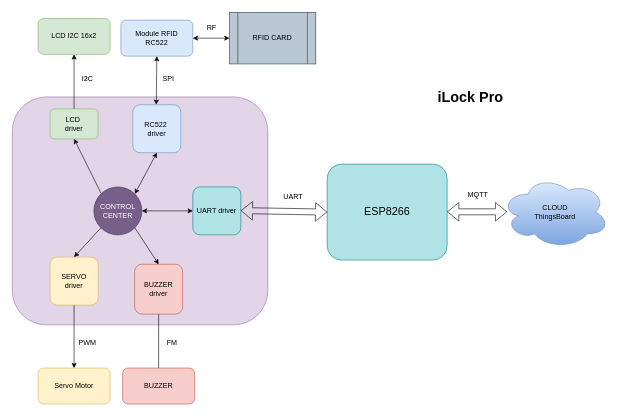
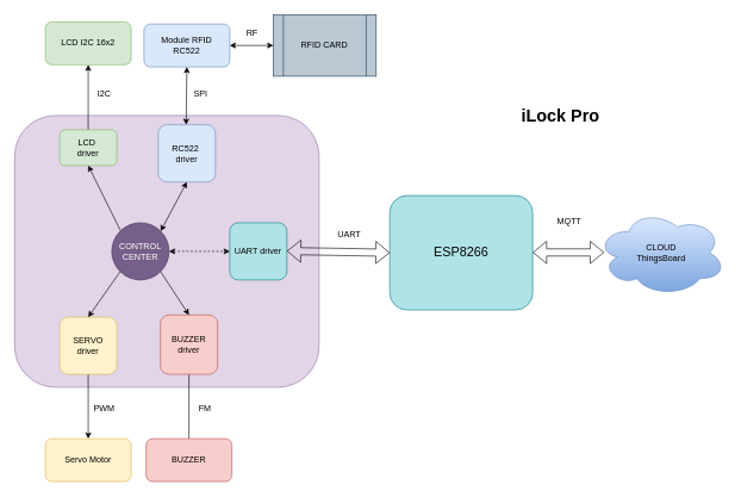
  <mxCell id="0" />
  <mxCell id="1" parent="0" />
  <mxCell id="2" value="" style="rounded=1;whiteSpace=wrap;html=1;fillColor=#e1d5e7;strokeColor=#9673a6;" parent="1" vertex="1"><mxGeometry x="20" y="161" width="426" height="380" as="geometry" /></mxCell>
  <mxCell id="3" value="" style="edgeStyle=orthogonalEdgeStyle;rounded=0;orthogonalLoop=1;jettySize=auto;html=1;" parent="1" source="4" target="5" edge="1"><mxGeometry relative="1" as="geometry" /></mxCell>
  <mxCell id="4" value="LCD&amp;nbsp;&lt;div&gt;driver&lt;/div&gt;" style="rounded=1;whiteSpace=wrap;html=1;fillColor=#d5e8d4;strokeColor=#82b366;" parent="1" vertex="1"><mxGeometry x="83" y="181" width="80" height="50" as="geometry" /></mxCell>
  <mxCell id="5" value="LCD I2C&amp;nbsp;&lt;span style=&quot;background-color: transparent; color: light-dark(rgb(0, 0, 0), rgb(255, 255, 255));&quot;&gt;16x2&lt;/span&gt;" style="rounded=1;whiteSpace=wrap;html=1;fillColor=#d5e8d4;strokeColor=#82b366;" parent="1" vertex="1"><mxGeometry x="63" y="30" width="120" height="60" as="geometry" /></mxCell>
  <mxCell id="6" value="UART driver" style="rounded=1;whiteSpace=wrap;html=1;fillColor=#b0e3e6;strokeColor=#0e8088;" parent="1" vertex="1"><mxGeometry x="321" y="311" width="80" height="80" as="geometry" /></mxCell>
  <mxCell id="7" value="&lt;font style=&quot;font-size: 18px;&quot;&gt;ESP8266&lt;/font&gt;" style="rounded=1;whiteSpace=wrap;html=1;fillColor=#b0e3e6;strokeColor=#0e8088;" parent="1" vertex="1"><mxGeometry x="545" y="273" width="200" height="160" as="geometry" /></mxCell>
  <mxCell id="8" value="CLOUD&lt;div&gt;ThingsBoard&lt;/div&gt;" style="ellipse;shape=cloud;whiteSpace=wrap;html=1;fillColor=#dae8fc;gradientColor=#7ea6e0;strokeColor=#6c8ebf;" parent="1" vertex="1"><mxGeometry x="835" y="293" width="180" height="120" as="geometry" /></mxCell>
  <mxCell id="9" value="RC522&amp;nbsp;&lt;div&gt;driver&lt;/div&gt;" style="rounded=1;whiteSpace=wrap;html=1;fillColor=#dae8fc;strokeColor=#6c8ebf;" parent="1" vertex="1"><mxGeometry x="221" y="174" width="80" height="80" as="geometry" /></mxCell>
  <mxCell id="10" value="Module RFID&lt;div&gt;RC522&lt;/div&gt;" style="rounded=1;whiteSpace=wrap;html=1;fillColor=#dae8fc;strokeColor=#6c8ebf;" parent="1" vertex="1"><mxGeometry x="201" y="33" width="120" height="60" as="geometry" /></mxCell>
  <mxCell id="11" value="" style="edgeStyle=orthogonalEdgeStyle;rounded=0;orthogonalLoop=1;jettySize=auto;html=1;" parent="1" source="12" target="13" edge="1"><mxGeometry relative="1" as="geometry" /></mxCell>
- <mxCell id="12" value="SERVO&lt;div&gt;driver&lt;/div&gt;" style="rounded=1;whiteSpace=wrap;html=1;fillColor=#fff2cc;strokeColor=#d6b656;" parent="1" vertex="1"><mxGeometry x="83" y="428" width="80" height="80" as="geometry" /></mxCell>
+ <mxCell id="12" value="SERVO&lt;div&gt;driver&lt;/div&gt;" style="rounded=1;whiteSpace=wrap;html=1;fillColor=#fff2cc;strokeColor=#d6b656;" parent="1" vertex="1"><mxGeometry x="83" y="443" width="80" height="80" as="geometry" /></mxCell>
  <mxCell id="13" value="Servo Motor" style="rounded=1;whiteSpace=wrap;html=1;fillColor=#fff2cc;strokeColor=#d6b656;" parent="1" vertex="1"><mxGeometry x="63" y="613" width="120" height="60" as="geometry" /></mxCell>
  <mxCell id="14" value="" style="edgeStyle=orthogonalEdgeStyle;rounded=0;orthogonalLoop=1;jettySize=auto;html=1;endArrow=none;" parent="1" source="15" target="16" edge="1"><mxGeometry relative="1" as="geometry" /></mxCell>
  <mxCell id="15" value="BUZZER driver" style="rounded=1;whiteSpace=wrap;html=1;fillColor=#f8cecc;strokeColor=#b85450;" parent="1" vertex="1"><mxGeometry x="224" y="440" width="80" height="83" as="geometry" /></mxCell>
  <mxCell id="16" value="BUZZER" style="rounded=1;whiteSpace=wrap;html=1;fillColor=#f8cecc;strokeColor=#b85450;" parent="1" vertex="1"><mxGeometry x="204" y="613" width="120" height="60" as="geometry" /></mxCell>
  <mxCell id="17" value="" style="shape=flexArrow;endArrow=classic;startArrow=classic;html=1;rounded=0;entryX=0;entryY=0.5;entryDx=0;entryDy=0;" parent="1" target="7" edge="1"><mxGeometry width="100" height="100" relative="1" as="geometry"><mxPoint x="401" y="350.5" as="sourcePoint" /><mxPoint x="501" y="350.5" as="targetPoint" /></mxGeometry></mxCell>
  <mxCell id="18" value="" style="shape=flexArrow;endArrow=classic;startArrow=classic;html=1;rounded=0;" parent="1" edge="1"><mxGeometry width="100" height="100" relative="1" as="geometry"><mxPoint x="745" y="352.5" as="sourcePoint" /><mxPoint x="845" y="352.5" as="targetPoint" /></mxGeometry></mxCell>
  <mxCell id="19" value="&lt;span style=&quot;font-size: 24px;&quot;&gt;&lt;b&gt;iLock Pro&lt;/b&gt;&lt;/span&gt;" style="text;html=1;align=center;verticalAlign=middle;whiteSpace=wrap;rounded=0;" parent="1" vertex="1"><mxGeometry x="624" y="132" width="320" height="60" as="geometry" /></mxCell>
  <mxCell id="20" value="" style="endArrow=classic;startArrow=classic;html=1;rounded=0;entryX=0.5;entryY=1;entryDx=0;entryDy=0;" parent="1" target="10" edge="1"><mxGeometry width="50" height="50" relative="1" as="geometry"><mxPoint x="260" y="174" as="sourcePoint" /><mxPoint x="310" y="124" as="targetPoint" /></mxGeometry></mxCell>
  <mxCell id="21" value="CONTROL&lt;div&gt;CENTER&lt;/div&gt;" style="ellipse;whiteSpace=wrap;html=1;aspect=fixed;fillColor=#76608a;strokeColor=#432D57;fontColor=#ffffff;" parent="1" vertex="1"><mxGeometry x="156" y="311" width="80" height="80" as="geometry" /></mxCell>
  <mxCell id="22" value="I2C" style="text;html=1;align=center;verticalAlign=middle;resizable=0;points=[];autosize=1;strokeColor=none;fillColor=none;" parent="1" vertex="1"><mxGeometry x="126" y="118" width="37" height="26" as="geometry" /></mxCell>
  <mxCell id="23" value="SPI&lt;span style=&quot;color: rgba(0, 0, 0, 0); font-family: monospace; font-size: 0px; text-align: start;&quot;&gt;%3CmxGraphModel%3E%3Croot%3E%3CmxCell%20id%3D%220%22%2F%3E%3CmxCell%20id%3D%221%22%20parent%3D%220%22%2F%3E%3CmxCell%20id%3D%222%22%20value%3D%22I2C%22%20style%3D%22text%3Bhtml%3D1%3Balign%3Dcenter%3BverticalAlign%3Dmiddle%3Bresizable%3D0%3Bpoints%3D%5B%5D%3Bautosize%3D1%3BstrokeColor%3Dnone%3BfillColor%3Dnone%3B%22%20vertex%3D%221%22%20parent%3D%221%22%3E%3CmxGeometry%20x%3D%22344%22%20y%3D%22318%22%20width%3D%2237%22%20height%3D%2226%22%20as%3D%22geometry%22%2F%3E%3C%2FmxCell%3E%3C%2Froot%3E%3C%2FmxGraphModel%3E&lt;/span&gt;" style="text;html=1;align=center;verticalAlign=middle;resizable=0;points=[];autosize=1;strokeColor=none;fillColor=none;" parent="1" vertex="1"><mxGeometry x="261" y="118" width="37" height="26" as="geometry" /></mxCell>
  <mxCell id="24" value="PWM" style="text;html=1;align=center;verticalAlign=middle;resizable=0;points=[];autosize=1;strokeColor=none;fillColor=none;" parent="1" vertex="1"><mxGeometry x="121" y="558" width="47" height="26" as="geometry" /></mxCell>
  <mxCell id="25" value="FM" style="text;html=1;align=center;verticalAlign=middle;resizable=0;points=[];autosize=1;strokeColor=none;fillColor=none;" parent="1" vertex="1"><mxGeometry x="268" y="558" width="35" height="26" as="geometry" /></mxCell>
  <mxCell id="26" value="UART" style="text;html=1;align=center;verticalAlign=middle;resizable=0;points=[];autosize=1;strokeColor=none;fillColor=none;" parent="1" vertex="1"><mxGeometry x="463" y="315" width="50" height="26" as="geometry" /></mxCell>
- <mxCell id="27" value="MQTT" style="text;html=1;align=center;verticalAlign=middle;resizable=0;points=[];autosize=1;strokeColor=none;fillColor=none;" parent="1" vertex="1"><mxGeometry x="770" y="311" width="52" height="26" as="geometry" /></mxCell>
+ <mxCell id="27" value="MQTT" style="text;html=1;align=center;verticalAlign=middle;resizable=0;points=[];autosize=1;strokeColor=none;fillColor=none;" parent="1" vertex="1"><mxGeometry x="770" y="296" width="52" height="26" as="geometry" /></mxCell>
  <mxCell id="28" value="RFID CARD" style="shape=process;whiteSpace=wrap;html=1;backgroundOutline=1;fillColor=#bac8d3;strokeColor=#23445d;rounded=0;glass=0;shadow=0;" parent="1" vertex="1"><mxGeometry x="382" y="20" width="144" height="86" as="geometry" /></mxCell>
  <mxCell id="29" value="" style="endArrow=classic;startArrow=classic;html=1;rounded=0;exitX=1;exitY=0.5;exitDx=0;exitDy=0;entryX=0;entryY=0.5;entryDx=0;entryDy=0;" parent="1" source="10" target="28" edge="1"><mxGeometry width="50" height="50" relative="1" as="geometry"><mxPoint x="527" y="335" as="sourcePoint" /><mxPoint x="577" y="285" as="targetPoint" /></mxGeometry></mxCell>
  <mxCell id="30" value="RF" style="text;html=1;align=center;verticalAlign=middle;resizable=0;points=[];autosize=1;strokeColor=none;fillColor=none;" parent="1" vertex="1"><mxGeometry x="335" y="33" width="34" height="26" as="geometry" /></mxCell>
  <mxCell id="31" value="" style="endArrow=classic;html=1;rounded=0;entryX=0.5;entryY=1;entryDx=0;entryDy=0;" parent="1" target="4" edge="1"><mxGeometry width="50" height="50" relative="1" as="geometry"><mxPoint x="168" y="321.71" as="sourcePoint" /><mxPoint x="87" y="326.298" as="targetPoint" /></mxGeometry></mxCell>
  <mxCell id="32" value="" style="endArrow=classic;html=1;rounded=0;exitX=0;exitY=1;exitDx=0;exitDy=0;entryX=0.5;entryY=0;entryDx=0;entryDy=0;" parent="1" source="21" target="12" edge="1"><mxGeometry width="50" height="50" relative="1" as="geometry"><mxPoint x="527" y="335" as="sourcePoint" /><mxPoint x="577" y="285" as="targetPoint" /></mxGeometry></mxCell>
  <mxCell id="33" value="" style="endArrow=classic;html=1;rounded=0;exitX=1;exitY=1;exitDx=0;exitDy=0;entryX=0.5;entryY=0;entryDx=0;entryDy=0;" parent="1" source="21" target="15" edge="1"><mxGeometry width="50" height="50" relative="1" as="geometry"><mxPoint x="527" y="335" as="sourcePoint" /><mxPoint x="577" y="285" as="targetPoint" /></mxGeometry></mxCell>
  <mxCell id="34" value="" style="endArrow=classic;startArrow=classic;html=1;rounded=0;exitX=1;exitY=0;exitDx=0;exitDy=0;entryX=0.5;entryY=1;entryDx=0;entryDy=0;" parent="1" source="21" target="9" edge="1"><mxGeometry width="50" height="50" relative="1" as="geometry"><mxPoint x="527" y="335" as="sourcePoint" /><mxPoint x="577" y="285" as="targetPoint" /></mxGeometry></mxCell>
- <mxCell id="35" value="" style="endArrow=classic;startArrow=classic;html=1;rounded=0;exitX=1;exitY=0.5;exitDx=0;exitDy=0;entryX=0;entryY=0.5;entryDx=0;entryDy=0;" parent="1" source="21" target="6" edge="1"><mxGeometry width="50" height="50" relative="1" as="geometry"><mxPoint x="527" y="335" as="sourcePoint" /><mxPoint x="577" y="285" as="targetPoint" /></mxGeometry></mxCell>
+ <mxCell id="35" value="" style="endArrow=classic;startArrow=classic;html=1;rounded=0;exitX=1;exitY=0.5;exitDx=0;exitDy=0;entryX=0;entryY=0.5;entryDx=0;entryDy=0;dashed=1;" parent="1" source="21" target="6" edge="1"><mxGeometry width="50" height="50" relative="1" as="geometry"><mxPoint x="527" y="335" as="sourcePoint" /><mxPoint x="577" y="285" as="targetPoint" /></mxGeometry></mxCell>
